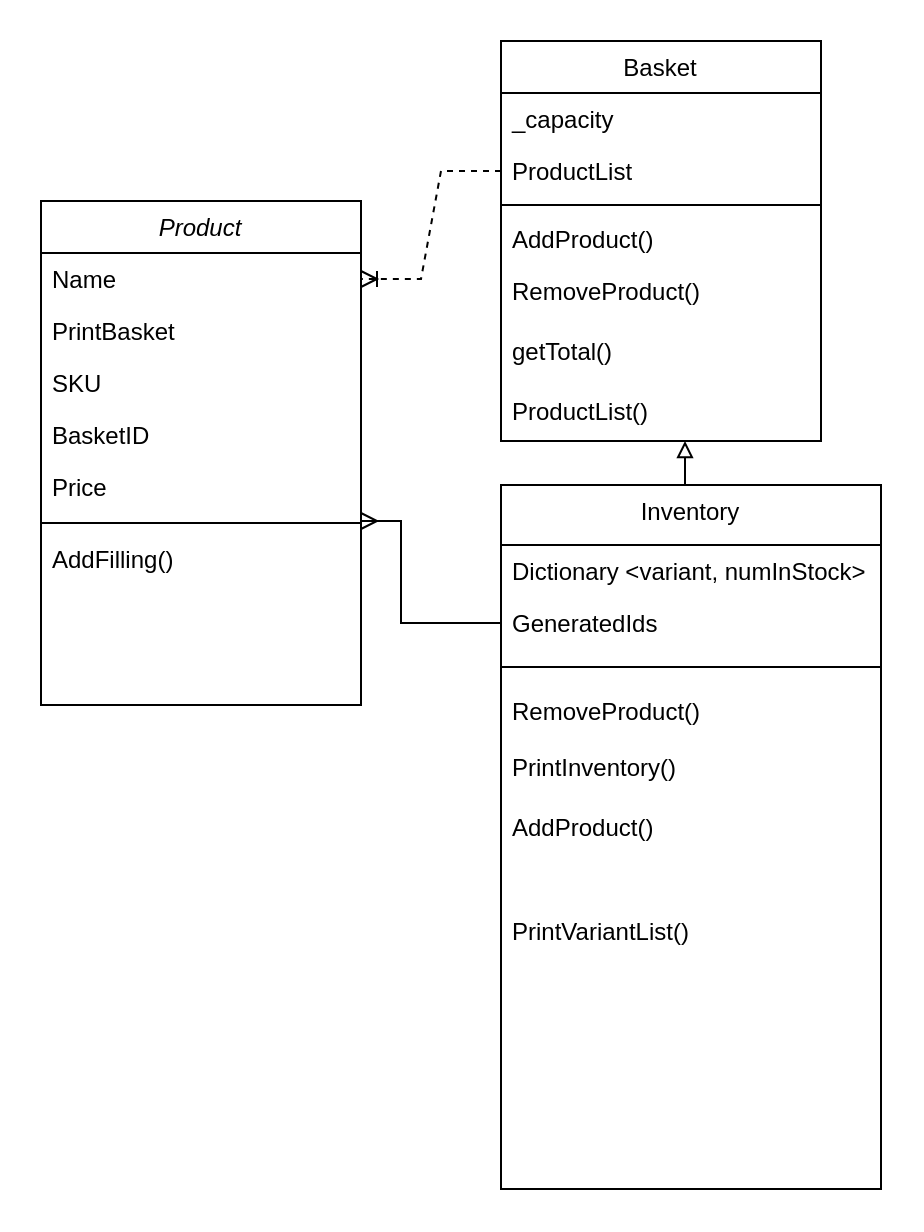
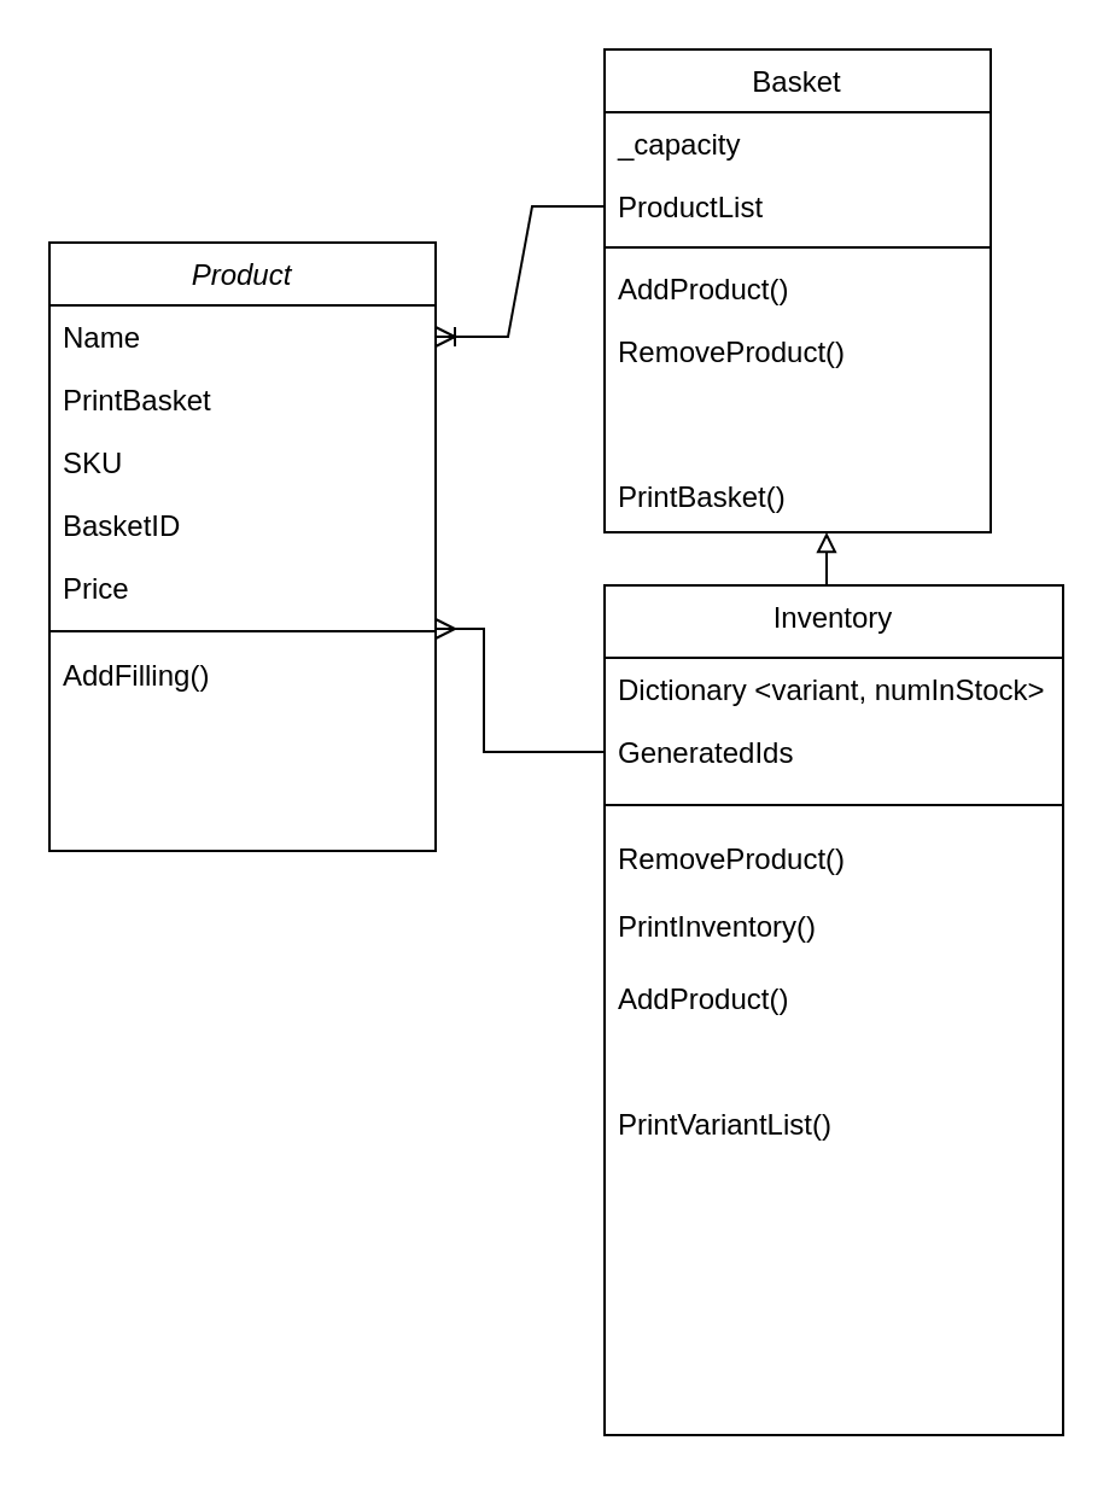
  <mxCell id="0" />
  <mxCell id="1" parent="0" />
  <mxCell id="2" value="Basket" style="swimlane;fontStyle=0;align=center;verticalAlign=top;childLayout=stackLayout;horizontal=1;startSize=26;horizontalStack=0;resizeParent=1;resizeLast=0;collapsible=1;marginBottom=0;rounded=0;shadow=0;strokeWidth=1;" parent="1" vertex="1"><mxGeometry x="250" y="20" width="160" height="200" as="geometry"><mxRectangle x="550" y="140" width="160" height="26" as="alternateBounds" /></mxGeometry></mxCell>
  <mxCell id="3" value="_capacity" style="text;align=left;verticalAlign=top;spacingLeft=4;spacingRight=4;overflow=hidden;rotatable=0;points=[[0,0.5],[1,0.5]];portConstraint=eastwest;" parent="2" vertex="1"><mxGeometry y="26" width="160" height="26" as="geometry" /></mxCell>
  <mxCell id="4" value="ProductList" style="text;align=left;verticalAlign=top;spacingLeft=4;spacingRight=4;overflow=hidden;rotatable=0;points=[[0,0.5],[1,0.5]];portConstraint=eastwest;rounded=0;shadow=0;html=0;" parent="2" vertex="1"><mxGeometry y="52" width="160" height="26" as="geometry" /></mxCell>
  <mxCell id="5" value="" style="line;html=1;strokeWidth=1;align=left;verticalAlign=middle;spacingTop=-1;spacingLeft=3;spacingRight=3;rotatable=0;labelPosition=right;points=[];portConstraint=eastwest;" parent="2" vertex="1"><mxGeometry y="78" width="160" height="8" as="geometry" /></mxCell>
  <mxCell id="6" value="AddProduct()" style="text;align=left;verticalAlign=top;spacingLeft=4;spacingRight=4;overflow=hidden;rotatable=0;points=[[0,0.5],[1,0.5]];portConstraint=eastwest;" parent="2" vertex="1"><mxGeometry y="86" width="160" height="26" as="geometry" /></mxCell>
  <mxCell id="7" value="RemoveProduct()" style="text;align=left;verticalAlign=top;spacingLeft=4;spacingRight=4;overflow=hidden;rotatable=0;points=[[0,0.5],[1,0.5]];portConstraint=eastwest;" parent="2" vertex="1"><mxGeometry y="112" width="160" height="30" as="geometry" /></mxCell>
  <mxCell id="8" value="Product" style="swimlane;fontStyle=2;align=center;verticalAlign=top;childLayout=stackLayout;horizontal=1;startSize=26;horizontalStack=0;resizeParent=1;resizeLast=0;collapsible=1;marginBottom=0;rounded=0;shadow=0;strokeWidth=1;" vertex="1" parent="1"><mxGeometry x="20" y="100" width="160" height="252" as="geometry"><mxRectangle x="230" y="140" width="160" height="26" as="alternateBounds" /></mxGeometry></mxCell>
  <mxCell id="9" value="Name" style="text;align=left;verticalAlign=top;spacingLeft=4;spacingRight=4;overflow=hidden;rotatable=0;points=[[0,0.5],[1,0.5]];portConstraint=eastwest;" vertex="1" parent="8"><mxGeometry y="26" width="160" height="26" as="geometry" /></mxCell>
  <mxCell id="10" value="PrintBasket" style="text;align=left;verticalAlign=top;spacingLeft=4;spacingRight=4;overflow=hidden;rotatable=0;points=[[0,0.5],[1,0.5]];portConstraint=eastwest;rounded=0;shadow=0;html=0;" vertex="1" parent="8"><mxGeometry y="52" width="160" height="26" as="geometry" /></mxCell>
  <mxCell id="11" value="SKU" style="text;align=left;verticalAlign=top;spacingLeft=4;spacingRight=4;overflow=hidden;rotatable=0;points=[[0,0.5],[1,0.5]];portConstraint=eastwest;" vertex="1" parent="8"><mxGeometry y="78" width="160" height="26" as="geometry" /></mxCell>
  <mxCell id="12" value="BasketID" style="text;align=left;verticalAlign=top;spacingLeft=4;spacingRight=4;overflow=hidden;rotatable=0;points=[[0,0.5],[1,0.5]];portConstraint=eastwest;" vertex="1" parent="8"><mxGeometry y="104" width="160" height="26" as="geometry" /></mxCell>
  <mxCell id="13" value="Price" style="text;align=left;verticalAlign=top;spacingLeft=4;spacingRight=4;overflow=hidden;rotatable=0;points=[[0,0.5],[1,0.5]];portConstraint=eastwest;" vertex="1" parent="8"><mxGeometry y="130" width="160" height="26" as="geometry" /></mxCell>
  <mxCell id="14" value="" style="line;html=1;strokeWidth=1;align=left;verticalAlign=middle;spacingTop=-1;spacingLeft=3;spacingRight=3;rotatable=0;labelPosition=right;points=[];portConstraint=eastwest;" vertex="1" parent="8"><mxGeometry y="156" width="160" height="10" as="geometry" /></mxCell>
  <mxCell id="15" value="AddFilling()" style="text;align=left;verticalAlign=top;spacingLeft=4;spacingRight=4;overflow=hidden;rotatable=0;points=[[0,0.5],[1,0.5]];portConstraint=eastwest;" vertex="1" parent="8"><mxGeometry y="166" width="160" height="26" as="geometry" /></mxCell>
- <mxCell id="16" value="" style="edgeStyle=entityRelationEdgeStyle;fontSize=12;html=1;endArrow=ERoneToMany;rounded=0;exitX=0;exitY=0.5;exitDx=0;exitDy=0;entryX=1;entryY=0.5;entryDx=0;entryDy=0;snapToPoint=1;dashed=1;" edge="1" parent="1" source="4" target="9"><mxGeometry width="100" height="100" relative="1" as="geometry"><mxPoint x="408" y="218" as="sourcePoint" /><mxPoint x="180" y="195" as="targetPoint" /><Array as="points"><mxPoint x="400" y="201" /><mxPoint x="230" y="210" /><mxPoint x="230" y="220" /><mxPoint x="210" y="170" /><mxPoint x="210" y="190" /><mxPoint x="230" y="220" /><mxPoint x="270" y="184" /><mxPoint x="250" y="290" /></Array></mxGeometry></mxCell>
+ <mxCell id="16" value="" style="edgeStyle=entityRelationEdgeStyle;fontSize=12;html=1;endArrow=ERoneToMany;rounded=0;exitX=0;exitY=0.5;exitDx=0;exitDy=0;entryX=1;entryY=0.5;entryDx=0;entryDy=0;snapToPoint=1;" edge="1" parent="1" source="4" target="9"><mxGeometry width="100" height="100" relative="1" as="geometry"><mxPoint x="408" y="218" as="sourcePoint" /><mxPoint x="180" y="195" as="targetPoint" /><Array as="points"><mxPoint x="400" y="201" /><mxPoint x="230" y="210" /><mxPoint x="230" y="220" /><mxPoint x="210" y="170" /><mxPoint x="210" y="190" /><mxPoint x="230" y="220" /><mxPoint x="270" y="184" /><mxPoint x="250" y="290" /></Array></mxGeometry></mxCell>
  <mxCell id="17" value="Inventory" style="swimlane;fontStyle=0;align=center;verticalAlign=top;childLayout=stackLayout;horizontal=1;startSize=30;horizontalStack=0;resizeParent=1;resizeLast=0;collapsible=1;marginBottom=0;rounded=0;shadow=0;strokeWidth=1;resizeHeight=0;resizable=1;container=1;" vertex="1" parent="1"><mxGeometry x="250" y="242" width="190" height="352" as="geometry"><mxRectangle x="550" y="140" width="160" height="26" as="alternateBounds" /></mxGeometry></mxCell>
  <mxCell id="18" style="edgeStyle=orthogonalEdgeStyle;rounded=0;orthogonalLoop=1;jettySize=auto;html=1;startArrow=ERmany;startFill=0;endArrow=none;endFill=0;entryX=0;entryY=0.5;entryDx=0;entryDy=0;" edge="1" parent="17"><mxGeometry relative="1" as="geometry"><mxPoint x="-70" y="18" as="sourcePoint" /><mxPoint y="69" as="targetPoint" /><Array as="points"><mxPoint x="-50" y="18" /><mxPoint x="-50" y="69" /></Array></mxGeometry></mxCell>
  <mxCell id="19" value="Dictionary &lt;variant, numInStock&gt;" style="text;align=left;verticalAlign=top;spacingLeft=4;spacingRight=4;overflow=hidden;rotatable=0;points=[[0,0.5],[1,0.5]];portConstraint=eastwest;rounded=0;shadow=0;html=0;" vertex="1" parent="17"><mxGeometry y="30" width="190" height="26" as="geometry" /></mxCell>
  <mxCell id="20" value="GeneratedIds" style="text;align=left;verticalAlign=top;spacingLeft=4;spacingRight=4;overflow=hidden;rotatable=0;points=[[0,0.5],[1,0.5]];portConstraint=eastwest;rounded=0;shadow=0;html=0;" vertex="1" parent="17"><mxGeometry y="56" width="190" height="26" as="geometry" /></mxCell>
  <mxCell id="21" value="" style="line;html=1;strokeWidth=1;align=left;verticalAlign=middle;spacingTop=-1;spacingLeft=3;spacingRight=3;rotatable=0;labelPosition=right;points=[];portConstraint=eastwest;" vertex="1" parent="17"><mxGeometry y="82" width="190" height="18" as="geometry" /></mxCell>
  <mxCell id="22" value="RemoveProduct()" style="text;align=left;verticalAlign=top;spacingLeft=4;spacingRight=4;overflow=hidden;rotatable=0;points=[[0,0.5],[1,0.5]];portConstraint=eastwest;" vertex="1" parent="17"><mxGeometry y="100" width="190" height="28" as="geometry" /></mxCell>
  <mxCell id="23" value="PrintInventory()" style="text;align=left;verticalAlign=top;spacingLeft=4;spacingRight=4;overflow=hidden;rotatable=0;points=[[0,0.5],[1,0.5]];portConstraint=eastwest;" vertex="1" parent="17"><mxGeometry y="128" width="190" height="30" as="geometry" /></mxCell>
  <mxCell id="24" value="AddProduct()" style="text;align=left;verticalAlign=top;spacingLeft=4;spacingRight=4;overflow=hidden;rotatable=0;points=[[0,0.5],[1,0.5]];portConstraint=eastwest;imageAspect=0;" vertex="1" parent="17"><mxGeometry y="158" width="190" height="52" as="geometry" /></mxCell>
  <mxCell id="25" value="PrintVariantList()" style="text;align=left;verticalAlign=top;spacingLeft=4;spacingRight=4;overflow=hidden;rotatable=0;points=[[0,0.5],[1,0.5]];portConstraint=eastwest;rounded=0;shadow=0;html=0;" vertex="1" parent="17"><mxGeometry y="210" width="190" height="26" as="geometry" /></mxCell>
- <mxCell id="26" value="getTotal()" style="text;align=left;verticalAlign=top;spacingLeft=4;spacingRight=4;overflow=hidden;rotatable=0;points=[[0,0.5],[1,0.5]];portConstraint=eastwest;" vertex="1" parent="1"><mxGeometry x="250" y="162" width="160" height="30" as="geometry" /></mxCell>
  <mxCell id="27" style="edgeStyle=orthogonalEdgeStyle;rounded=0;orthogonalLoop=1;jettySize=auto;html=1;exitX=0.5;exitY=0;exitDx=0;exitDy=0;entryX=0.575;entryY=0.933;entryDx=0;entryDy=0;entryPerimeter=0;endArrow=block;endFill=0;" edge="1" parent="1" source="17" target="28"><mxGeometry relative="1" as="geometry" /></mxCell>
- <mxCell id="28" value="ProductList()" style="text;align=left;verticalAlign=top;spacingLeft=4;spacingRight=4;overflow=hidden;rotatable=0;points=[[0,0.5],[1,0.5]];portConstraint=eastwest;" vertex="1" parent="1"><mxGeometry x="250" y="192" width="160" height="30" as="geometry" /></mxCell>
+ <mxCell id="28" value="PrintBasket()" style="text;align=left;verticalAlign=top;spacingLeft=4;spacingRight=4;overflow=hidden;rotatable=0;points=[[0,0.5],[1,0.5]];portConstraint=eastwest;" vertex="1" parent="1"><mxGeometry x="250" y="192" width="160" height="30" as="geometry" /></mxCell>
